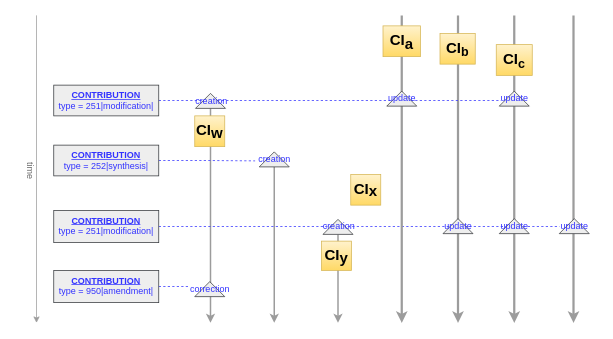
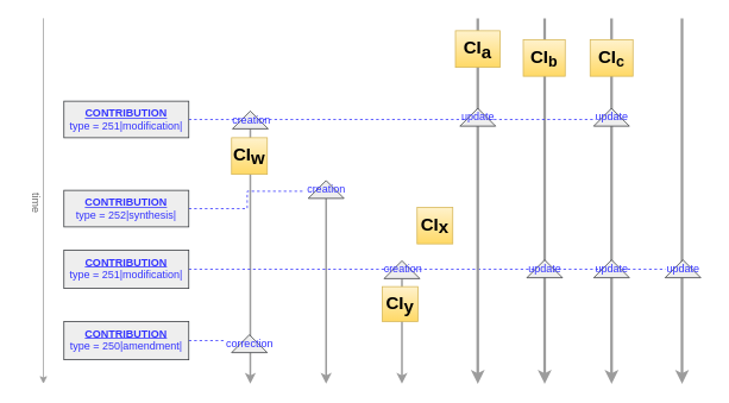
  <mxCell id="0" />
  <mxCell id="1" parent="0" />
  <mxCell id="2" style="edgeStyle=orthogonalEdgeStyle;rounded=0;orthogonalLoop=1;jettySize=auto;html=1;strokeWidth=3;strokeColor=#9C9C9C;" parent="1" edge="1"><mxGeometry relative="1" as="geometry"><mxPoint x="764" y="430" as="targetPoint" /><mxPoint x="764" y="20" as="sourcePoint" /></mxGeometry></mxCell>
  <mxCell id="3" style="edgeStyle=orthogonalEdgeStyle;rounded=0;orthogonalLoop=1;jettySize=auto;html=1;strokeWidth=3;strokeColor=#9C9C9C;" parent="1" edge="1"><mxGeometry relative="1" as="geometry"><mxPoint x="610" y="430" as="targetPoint" /><mxPoint x="610" y="20" as="sourcePoint" /></mxGeometry></mxCell>
  <mxCell id="4" style="edgeStyle=orthogonalEdgeStyle;rounded=0;orthogonalLoop=1;jettySize=auto;html=1;exitX=1;exitY=0.5;exitDx=0;exitDy=0;entryX=0.05;entryY=0.625;entryDx=0;entryDy=0;strokeColor=#3333FF;strokeWidth=1;endArrow=none;endFill=0;dashed=1;entryPerimeter=0;" parent="1" source="18" target="36" edge="1"><mxGeometry relative="1" as="geometry"><mxPoint x="725" y="134" as="targetPoint" /></mxGeometry></mxCell>
  <mxCell id="5" style="edgeStyle=orthogonalEdgeStyle;rounded=0;orthogonalLoop=1;jettySize=auto;html=1;exitX=0;exitY=0.5;exitDx=0;exitDy=0;strokeWidth=2;strokeColor=#9C9C9C;" parent="1" source="41" edge="1"><mxGeometry relative="1" as="geometry"><mxPoint x="450" y="430" as="targetPoint" /><mxPoint x="449.5" y="327" as="sourcePoint" /></mxGeometry></mxCell>
  <mxCell id="6" style="edgeStyle=orthogonalEdgeStyle;rounded=0;orthogonalLoop=1;jettySize=auto;html=1;exitX=0;exitY=0.5;exitDx=0;exitDy=0;strokeWidth=2;strokeColor=#9C9C9C;" parent="1" source="39" edge="1"><mxGeometry relative="1" as="geometry"><mxPoint x="365" y="430" as="targetPoint" /><mxPoint x="365" y="247" as="sourcePoint" /></mxGeometry></mxCell>
  <mxCell id="7" style="edgeStyle=orthogonalEdgeStyle;rounded=0;orthogonalLoop=1;jettySize=auto;html=1;strokeWidth=2;strokeColor=#9C9C9C;exitX=0;exitY=0.5;exitDx=0;exitDy=0;" parent="1" source="37" edge="1"><mxGeometry relative="1" as="geometry"><mxPoint x="280" y="430" as="targetPoint" /><mxPoint x="223" y="70" as="sourcePoint" /></mxGeometry></mxCell>
  <mxCell id="8" style="edgeStyle=orthogonalEdgeStyle;rounded=0;orthogonalLoop=1;jettySize=auto;html=1;exitX=1;exitY=0.5;exitDx=0;exitDy=0;dashed=1;endArrow=none;endFill=0;strokeColor=#3333FF;strokeWidth=1;fontSize=12;entryX=0;entryY=0.325;entryDx=0;entryDy=0;entryPerimeter=0;" parent="1" source="22" target="26" edge="1"><mxGeometry relative="1" as="geometry"><mxPoint x="235" y="382" as="targetPoint" /></mxGeometry></mxCell>
  <mxCell id="9" style="edgeStyle=orthogonalEdgeStyle;rounded=0;orthogonalLoop=1;jettySize=auto;html=1;exitX=1;exitY=0.5;exitDx=0;exitDy=0;entryX=0.01;entryY=0.525;entryDx=0;entryDy=0;dashed=1;endArrow=none;endFill=0;strokeColor=#3333FF;strokeWidth=1;fontSize=12;entryPerimeter=0;" parent="1" source="21" target="32" edge="1"><mxGeometry relative="1" as="geometry"><Array as="points"><mxPoint x="456" y="302" /></Array><mxPoint x="825" y="302" as="targetPoint" /></mxGeometry></mxCell>
  <mxCell id="10" style="edgeStyle=orthogonalEdgeStyle;rounded=0;orthogonalLoop=1;jettySize=auto;html=1;strokeWidth=3;strokeColor=#9C9C9C;" parent="1" edge="1"><mxGeometry relative="1" as="geometry"><mxPoint x="685" y="430" as="targetPoint" /><mxPoint x="685" y="20" as="sourcePoint" /></mxGeometry></mxCell>
  <mxCell id="11" style="edgeStyle=orthogonalEdgeStyle;rounded=0;orthogonalLoop=1;jettySize=auto;html=1;strokeWidth=3;strokeColor=#9C9C9C;" parent="1" edge="1"><mxGeometry relative="1" as="geometry"><mxPoint x="535" y="430" as="targetPoint" /><mxPoint x="535" y="20" as="sourcePoint" /></mxGeometry></mxCell>
  <mxCell id="12" value="&lt;font style=&quot;font-size: 20px;&quot;&gt;CI&lt;sub style=&quot;font-size: 20px;&quot;&gt;a&lt;/sub&gt;&lt;/font&gt;" style="rounded=0;whiteSpace=wrap;html=1;fontSize=20;fillColor=#fff2cc;strokeColor=#d6b656;verticalAlign=top;gradientColor=#ffd966;fontStyle=1;" parent="1" vertex="1"><mxGeometry x="510" y="34" width="50" height="41" as="geometry" /></mxCell>
  <mxCell id="13" value="&lt;span style=&quot;font-size: 20px ; font-weight: 700&quot;&gt;CI&lt;/span&gt;&lt;sub style=&quot;font-weight: 700 ; font-size: 20px&quot;&gt;w&lt;/sub&gt;" style="rounded=0;whiteSpace=wrap;html=1;fontSize=14;fillColor=#fff2cc;strokeColor=#d6b656;verticalAlign=top;gradientColor=#ffd966;fontColor=#000000;" parent="1" vertex="1"><mxGeometry x="259" y="154" width="40" height="41" as="geometry" /></mxCell>
  <mxCell id="14" value="&lt;span style=&quot;font-size: 20px&quot;&gt;CI&lt;sub&gt;b&lt;/sub&gt;&lt;/span&gt;" style="rounded=0;whiteSpace=wrap;html=1;fontSize=14;fillColor=#fff2cc;strokeColor=#d6b656;verticalAlign=top;gradientColor=#ffd966;fontStyle=1;" parent="1" vertex="1"><mxGeometry x="586" y="44" width="47" height="41" as="geometry" /></mxCell>
- <mxCell id="15" value="&lt;span style=&quot;font-size: 20px&quot;&gt;CI&lt;sub&gt;c&lt;/sub&gt;&lt;/span&gt;" style="rounded=0;whiteSpace=wrap;html=1;fontSize=14;fillColor=#fff2cc;strokeColor=#d6b656;verticalAlign=top;gradientColor=#ffd966;fontStyle=1;" parent="1" vertex="1"><mxGeometry x="661" y="59" width="48" height="41" as="geometry" /></mxCell>
+ <mxCell id="15" value="&lt;span style=&quot;font-size: 20px&quot;&gt;CI&lt;sub&gt;c&lt;/sub&gt;&lt;/span&gt;" style="rounded=0;whiteSpace=wrap;html=1;fontSize=14;fillColor=#fff2cc;strokeColor=#d6b656;verticalAlign=top;gradientColor=#ffd966;fontStyle=1;" parent="1" vertex="1"><mxGeometry x="661" y="44" width="48" height="41" as="geometry" /></mxCell>
  <mxCell id="16" value="&lt;span style=&quot;font-size: 20px ; font-weight: 700&quot;&gt;CI&lt;/span&gt;&lt;sub style=&quot;font-weight: 700 ; font-size: 20px&quot;&gt;x&lt;/sub&gt;" style="rounded=0;whiteSpace=wrap;html=1;fontSize=14;fillColor=#fff2cc;strokeColor=#d6b656;verticalAlign=top;gradientColor=#ffd966;fontColor=#000000;" parent="1" vertex="1"><mxGeometry x="467" y="232" width="40" height="41" as="geometry" /></mxCell>
  <mxCell id="17" value="&lt;span style=&quot;font-size: 20px ; font-weight: 700&quot;&gt;CI&lt;/span&gt;&lt;sub style=&quot;font-weight: 700 ; font-size: 20px&quot;&gt;y&lt;/sub&gt;" style="rounded=0;whiteSpace=wrap;html=1;fontSize=14;fillColor=#fff2cc;strokeColor=#d6b656;verticalAlign=top;gradientColor=#ffd966;fontColor=#000000;" parent="1" vertex="1"><mxGeometry x="428" y="321" width="40" height="39" as="geometry" /></mxCell>
  <mxCell id="18" value="&lt;font color=&quot;#3333ff&quot; style=&quot;font-size: 12px&quot;&gt;&lt;b style=&quot;font-size: 12px&quot;&gt;&lt;u style=&quot;font-size: 12px&quot;&gt;CONTRIBUTION&lt;/u&gt;&lt;/b&gt;&lt;br style=&quot;font-size: 12px&quot;&gt;type = 251|modification|&lt;br style=&quot;font-size: 12px&quot;&gt;&lt;/font&gt;" style="rounded=0;whiteSpace=wrap;html=1;fontSize=12;fillColor=#eeeeee;strokeColor=#36393d;verticalAlign=top;" parent="1" vertex="1"><mxGeometry x="71" y="113" width="140" height="41" as="geometry" /></mxCell>
  <mxCell id="19" style="edgeStyle=orthogonalEdgeStyle;rounded=0;orthogonalLoop=1;jettySize=auto;html=1;exitX=1;exitY=0.5;exitDx=0;exitDy=0;dashed=1;endArrow=none;endFill=0;strokeColor=#3333FF;strokeWidth=1;fontSize=12;entryX=-0.042;entryY=0.6;entryDx=0;entryDy=0;entryPerimeter=0;" parent="1" source="20" target="40" edge="1"><mxGeometry relative="1" as="geometry"><mxPoint x="346" y="214" as="targetPoint" /></mxGeometry></mxCell>
- <mxCell id="20" value="&lt;font color=&quot;#3333ff&quot;&gt;&lt;b style=&quot;font-size: 12px&quot;&gt;&lt;u style=&quot;font-size: 12px&quot;&gt;CONTRIBUTION&lt;/u&gt;&lt;/b&gt;&lt;br style=&quot;font-size: 12px&quot;&gt;type = 252|synthesis|&lt;br style=&quot;font-size: 12px&quot;&gt;&lt;/font&gt;" style="rounded=0;whiteSpace=wrap;html=1;fontSize=12;fillColor=#eeeeee;strokeColor=#36393d;verticalAlign=top;" parent="1" vertex="1"><mxGeometry x="71" y="193" width="140" height="41" as="geometry" /></mxCell>
+ <mxCell id="20" value="&lt;font color=&quot;#3333ff&quot;&gt;&lt;b style=&quot;font-size: 12px&quot;&gt;&lt;u style=&quot;font-size: 12px&quot;&gt;CONTRIBUTION&lt;/u&gt;&lt;/b&gt;&lt;br style=&quot;font-size: 12px&quot;&gt;type = 252|synthesis|&lt;br style=&quot;font-size: 12px&quot;&gt;&lt;/font&gt;" style="rounded=0;whiteSpace=wrap;html=1;fontSize=12;fillColor=#eeeeee;strokeColor=#36393d;verticalAlign=top;" parent="1" vertex="1"><mxGeometry x="71" y="213" width="140" height="41" as="geometry" /></mxCell>
  <mxCell id="21" value="&lt;font color=&quot;#3333ff&quot;&gt;&lt;b style=&quot;font-size: 12px&quot;&gt;&lt;u style=&quot;font-size: 12px&quot;&gt;CONTRIBUTION&lt;/u&gt;&lt;/b&gt;&lt;br style=&quot;font-size: 12px&quot;&gt;type = 251|modification|&lt;br style=&quot;font-size: 12px&quot;&gt;&lt;/font&gt;" style="rounded=0;whiteSpace=wrap;html=1;fontSize=12;fillColor=#eeeeee;strokeColor=#36393d;verticalAlign=top;" parent="1" vertex="1"><mxGeometry x="71" y="280" width="140" height="43" as="geometry" /></mxCell>
- <mxCell id="22" value="&lt;font color=&quot;#3333ff&quot;&gt;&lt;b style=&quot;font-size: 12px&quot;&gt;&lt;u style=&quot;font-size: 12px&quot;&gt;CONTRIBUTION&lt;/u&gt;&lt;/b&gt;&lt;br style=&quot;font-size: 12px&quot;&gt;type = 950|amendment|&lt;br style=&quot;font-size: 12px&quot;&gt;&lt;/font&gt;" style="rounded=0;whiteSpace=wrap;html=1;fontSize=12;fillColor=#eeeeee;strokeColor=#36393d;verticalAlign=top;" parent="1" vertex="1"><mxGeometry x="71" y="360" width="140" height="43" as="geometry" /></mxCell>
+ <mxCell id="22" value="&lt;font color=&quot;#3333ff&quot;&gt;&lt;b style=&quot;font-size: 12px&quot;&gt;&lt;u style=&quot;font-size: 12px&quot;&gt;CONTRIBUTION&lt;/u&gt;&lt;/b&gt;&lt;br style=&quot;font-size: 12px&quot;&gt;type = 250|amendment|&lt;br style=&quot;font-size: 12px&quot;&gt;&lt;/font&gt;" style="rounded=0;whiteSpace=wrap;html=1;fontSize=12;fillColor=#eeeeee;strokeColor=#36393d;verticalAlign=top;" parent="1" vertex="1"><mxGeometry x="71" y="360" width="140" height="43" as="geometry" /></mxCell>
  <mxCell id="23" style="edgeStyle=orthogonalEdgeStyle;rounded=0;orthogonalLoop=1;jettySize=auto;html=1;strokeWidth=1;strokeColor=#9C9C9C;" parent="1" edge="1"><mxGeometry relative="1" as="geometry"><mxPoint x="48" y="430" as="targetPoint" /><mxPoint x="48" y="20" as="sourcePoint" /></mxGeometry></mxCell>
  <mxCell id="24" value="time" style="text;html=1;resizable=0;points=[];autosize=1;align=left;verticalAlign=top;spacingTop=-4;fontSize=12;rotation=90;fontColor=#696969;" parent="1" vertex="1"><mxGeometry x="20" y="224" width="40" height="20" as="geometry" /></mxCell>
  <mxCell id="25" value="" style="triangle;whiteSpace=wrap;html=1;fontSize=12;rotation=-90;fillColor=#eeeeee;strokeColor=#36393d;" parent="1" vertex="1"><mxGeometry x="269" y="365" width="20" height="40" as="geometry" /></mxCell>
  <mxCell id="26" value="correction" style="text;html=1;resizable=0;points=[];autosize=1;align=left;verticalAlign=top;spacingTop=-4;fontSize=12;fontColor=#3333FF;" parent="1" vertex="1"><mxGeometry x="251" y="375" width="70" height="20" as="geometry" /></mxCell>
  <mxCell id="27" value="" style="triangle;whiteSpace=wrap;html=1;fontSize=12;rotation=-90;fillColor=#eeeeee;strokeColor=#36393d;" parent="1" vertex="1"><mxGeometry x="600" y="281" width="20" height="40" as="geometry" /></mxCell>
  <mxCell id="28" value="update" style="text;html=1;resizable=0;points=[];autosize=1;align=left;verticalAlign=top;spacingTop=-4;fontSize=12;fontColor=#3333FF;" parent="1" vertex="1"><mxGeometry x="590" y="291" width="50" height="20" as="geometry" /></mxCell>
  <mxCell id="29" value="" style="triangle;whiteSpace=wrap;html=1;fontSize=12;rotation=-90;fillColor=#eeeeee;strokeColor=#36393d;" parent="1" vertex="1"><mxGeometry x="675" y="281" width="20" height="40" as="geometry" /></mxCell>
  <mxCell id="30" value="update" style="text;html=1;resizable=0;points=[];autosize=1;align=left;verticalAlign=top;spacingTop=-4;fontSize=12;fontColor=#3333FF;" parent="1" vertex="1"><mxGeometry x="665" y="291" width="50" height="20" as="geometry" /></mxCell>
  <mxCell id="31" value="" style="triangle;whiteSpace=wrap;html=1;fontSize=12;rotation=-90;fillColor=#eeeeee;strokeColor=#36393d;" parent="1" vertex="1"><mxGeometry x="755" y="281" width="20" height="40" as="geometry" /></mxCell>
  <mxCell id="32" value="update" style="text;html=1;resizable=0;points=[];autosize=1;align=left;verticalAlign=top;spacingTop=-4;fontSize=12;fontColor=#3333FF;" parent="1" vertex="1"><mxGeometry x="745" y="291" width="50" height="20" as="geometry" /></mxCell>
  <mxCell id="33" value="" style="triangle;whiteSpace=wrap;html=1;fontSize=12;rotation=-90;fillColor=#eeeeee;strokeColor=#36393d;" parent="1" vertex="1"><mxGeometry x="525" y="111" width="20" height="40" as="geometry" /></mxCell>
  <mxCell id="34" value="update" style="text;html=1;resizable=0;points=[];autosize=1;align=left;verticalAlign=top;spacingTop=-4;fontSize=12;fontColor=#3333FF;" parent="1" vertex="1"><mxGeometry x="515" y="121" width="50" height="20" as="geometry" /></mxCell>
  <mxCell id="35" value="" style="triangle;whiteSpace=wrap;html=1;fontSize=12;rotation=-90;fillColor=#eeeeee;strokeColor=#36393d;" parent="1" vertex="1"><mxGeometry x="675" y="111" width="20" height="40" as="geometry" /></mxCell>
  <mxCell id="36" value="update" style="text;html=1;resizable=0;points=[];autosize=1;align=left;verticalAlign=top;spacingTop=-4;fontSize=12;fontColor=#3333FF;" parent="1" vertex="1"><mxGeometry x="665" y="121" width="50" height="20" as="geometry" /></mxCell>
  <mxCell id="37" value="" style="triangle;whiteSpace=wrap;html=1;fontSize=12;rotation=-90;fillColor=#eeeeee;strokeColor=#36393d;" parent="1" vertex="1"><mxGeometry x="270" y="114" width="20" height="40" as="geometry" /></mxCell>
  <mxCell id="38" value="creation" style="text;html=1;resizable=0;points=[];autosize=1;align=left;verticalAlign=top;spacingTop=-4;fontSize=12;fontColor=#3333FF;" parent="1" vertex="1"><mxGeometry x="258" y="124" width="60" height="20" as="geometry" /></mxCell>
  <mxCell id="39" value="" style="triangle;whiteSpace=wrap;html=1;fontSize=12;rotation=-90;fillColor=#eeeeee;strokeColor=#36393d;" parent="1" vertex="1"><mxGeometry x="355" y="192" width="20" height="40" as="geometry" /></mxCell>
  <mxCell id="40" value="creation" style="text;html=1;resizable=0;points=[];autosize=1;align=left;verticalAlign=top;spacingTop=-4;fontSize=12;fontColor=#3333FF;" parent="1" vertex="1"><mxGeometry x="342" y="202" width="60" height="20" as="geometry" /></mxCell>
  <mxCell id="41" value="" style="triangle;whiteSpace=wrap;html=1;fontSize=12;rotation=-90;fillColor=#eeeeee;strokeColor=#36393d;" parent="1" vertex="1"><mxGeometry x="440" y="282" width="20" height="40" as="geometry" /></mxCell>
  <mxCell id="42" value="creation" style="text;html=1;resizable=0;points=[];autosize=1;align=left;verticalAlign=top;spacingTop=-4;fontSize=12;fontColor=#3333FF;" parent="1" vertex="1"><mxGeometry x="428" y="291" width="60" height="20" as="geometry" /></mxCell>
